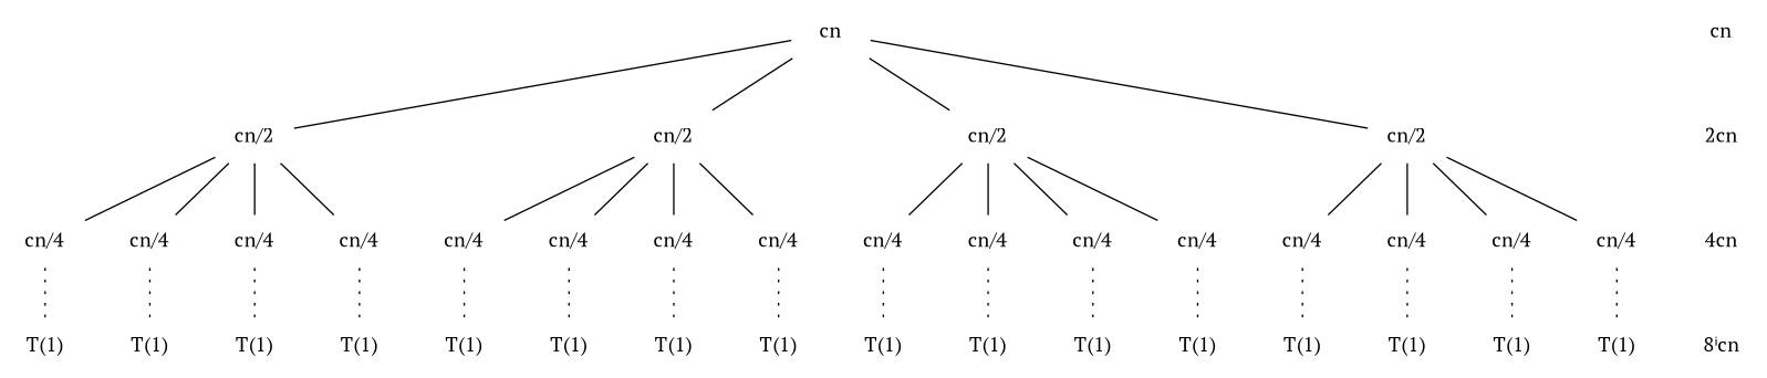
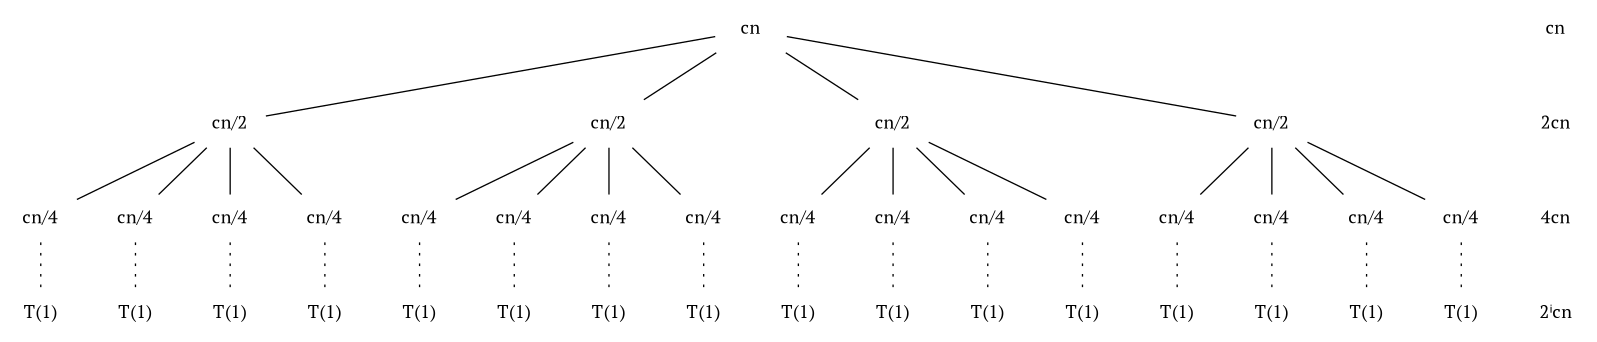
  digraph {
    fontname="PT Serif"
    node [margin=0.0001 shape=none fontname="PT Serif"]
    edge [dir=none fontname="PT Serif"]
    n1 [label=cn]
    n2 [label=cn]
    n3 [label="cn/2"]
    n4 [label="cn/2"]
    n5 [label="cn/2"]
    n6 [label="cn/2"]
    n7 [label="2cn"]
    n8 [label="cn/4"]
    n9 [label="cn/4"]
    n10 [label="cn/4"]
    n11 [label="cn/4"]
    n12 [label="cn/4"]
    n13 [label="cn/4"]
    n14 [label="cn/4"]
    n15 [label="cn/4"]
    n16 [label="cn/4"]
    n17 [label="cn/4"]
    n18 [label="cn/4"]
    n19 [label="cn/4"]
    n20 [label="cn/4"]
    n21 [label="cn/4"]
    n22 [label="cn/4"]
    n23 [label="cn/4"]
    n24 [label="4cn"]
    n25 [label="T(1)"]
    n26 [label="T(1)"]
    n27 [label="T(1)"]
    n28 [label="T(1)"]
    n29 [label="T(1)"]
    n30 [label="T(1)"]
    n31 [label="T(1)"]
    n32 [label="T(1)"]
    n33 [label="T(1)"]
    n34 [label="T(1)"]
    n35 [label="T(1)"]
    n36 [label="T(1)"]
    n37 [label="T(1)"]
    n38 [label="T(1)"]
    n39 [label="T(1)"]
    n40 [label="T(1)"]
-   n41 [label="8ⁱcn"]
+   n41 [label="2ⁱcn"]
    subgraph sub_1 {
      rank=same
      n1
      n2
    }
    subgraph sub_2 {
      rank=same
      n3
      n4
      n5
      n6
      n7
    }
    subgraph sub_3 {
      rank=same
      n8
      n9
      n10
      n11
      n12
      n13
      n14
      n15
      n16
      n17
      n18
      n19
      n20
      n21
      n22
      n23
      n24
    }
    subgraph sub_4 {
      rank=same
      n25
      n26
      n27
      n28
      n29
      n30
      n31
      n32
      n33
      n34
      n35
      n36
      n37
      n38
      n39
      n40
      n41
    }
    subgraph sub_5 {
      n8
      n9
      n10
      n11
      n12
      n13
      n14
      n15
      n16
      n17
      n18
      n19
      n20
      n21
      n22
      n23
      n25
      n26
      n27
      n28
      n29
      n30
      n31
      n32
      n33
      n34
      n35
      n36
      n37
      n38
      n39
      n40
    }
    subgraph sub_6 {
      n2
      n7
      n24
      n41
    }
    n1 -> n3
    n1 -> n4
    n1 -> n5
    n1 -> n6
    n2 -> n7 [style=invis]
    n3 -> n8
    n3 -> n9
    n3 -> n10
    n3 -> n11
    n4 -> n12
    n4 -> n13
    n4 -> n14
    n4 -> n15
    n5 -> n16
    n5 -> n17
    n5 -> n18
    n5 -> n19
    n6 -> n20
    n6 -> n21
    n6 -> n22
    n6 -> n23
    n7 -> n24 [style=invis]
    n8 -> n25 [style=dotted]
    n9 -> n26 [style=dotted]
    n10 -> n27 [style=dotted]
    n11 -> n28 [style=dotted]
    n12 -> n29 [style=dotted]
    n13 -> n30 [style=dotted]
    n14 -> n31 [style=dotted]
    n15 -> n32 [style=dotted]
    n16 -> n33 [style=dotted]
    n17 -> n34 [style=dotted]
    n18 -> n35 [style=dotted]
    n19 -> n36 [style=dotted]
    n20 -> n37 [style=dotted]
    n21 -> n38 [style=dotted]
    n22 -> n39 [style=dotted]
    n23 -> n40 [style=dotted]
    n24 -> n41 [style=invis]
  }
